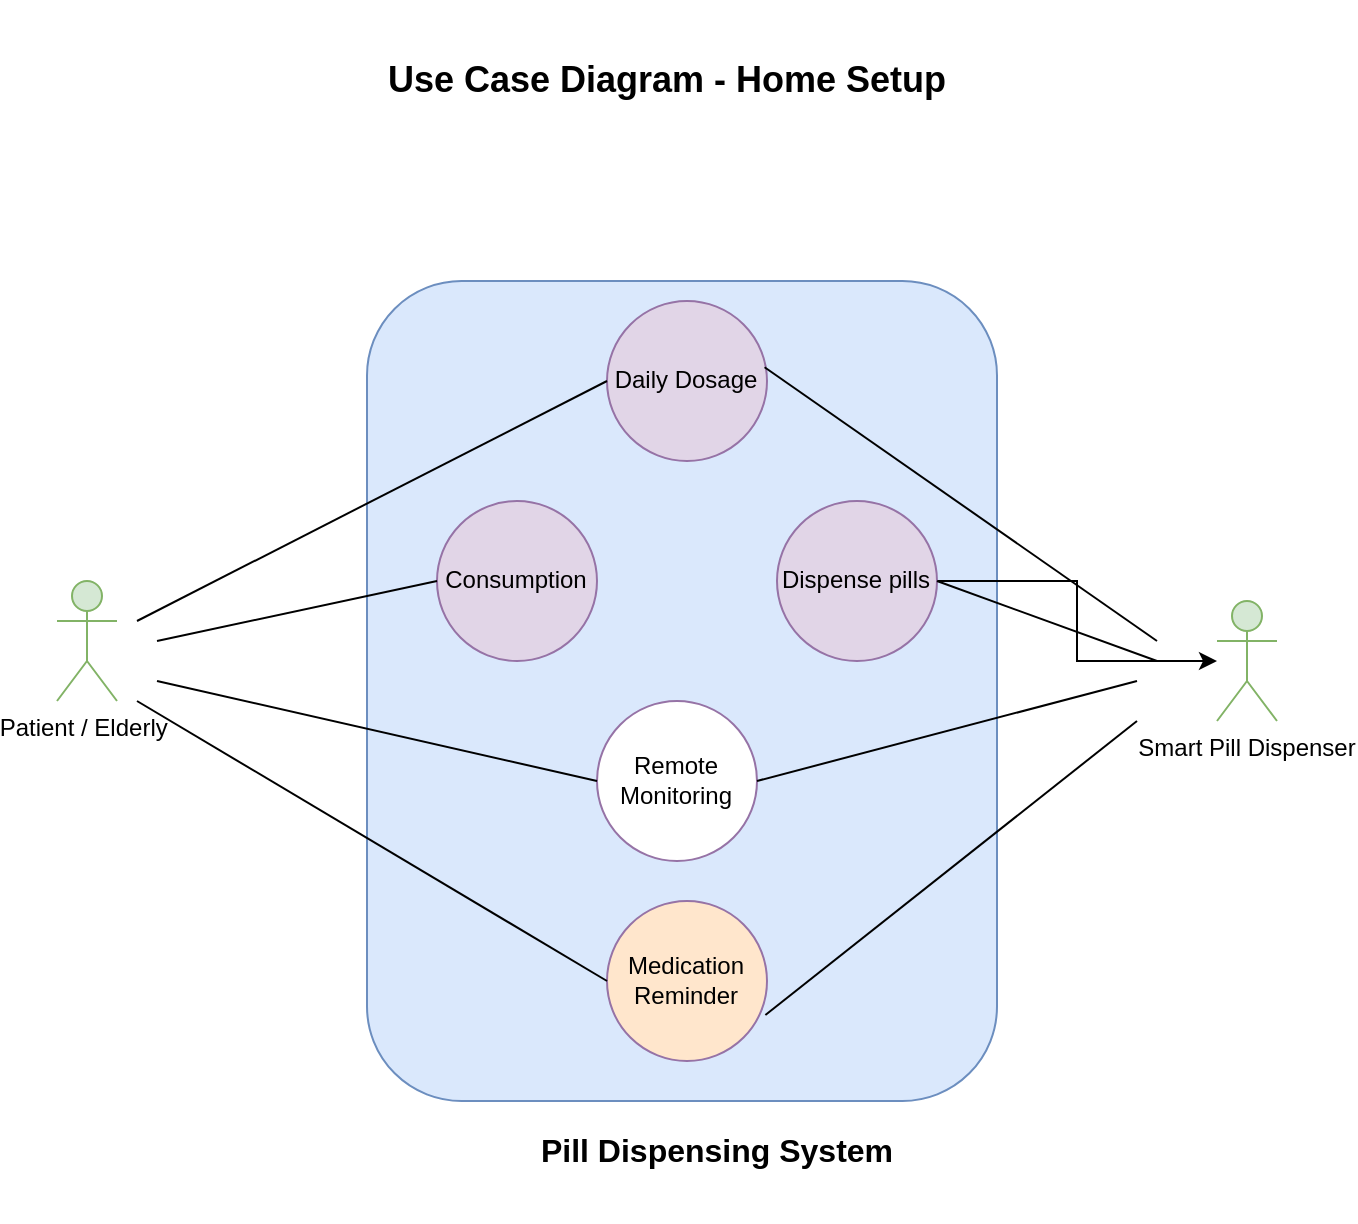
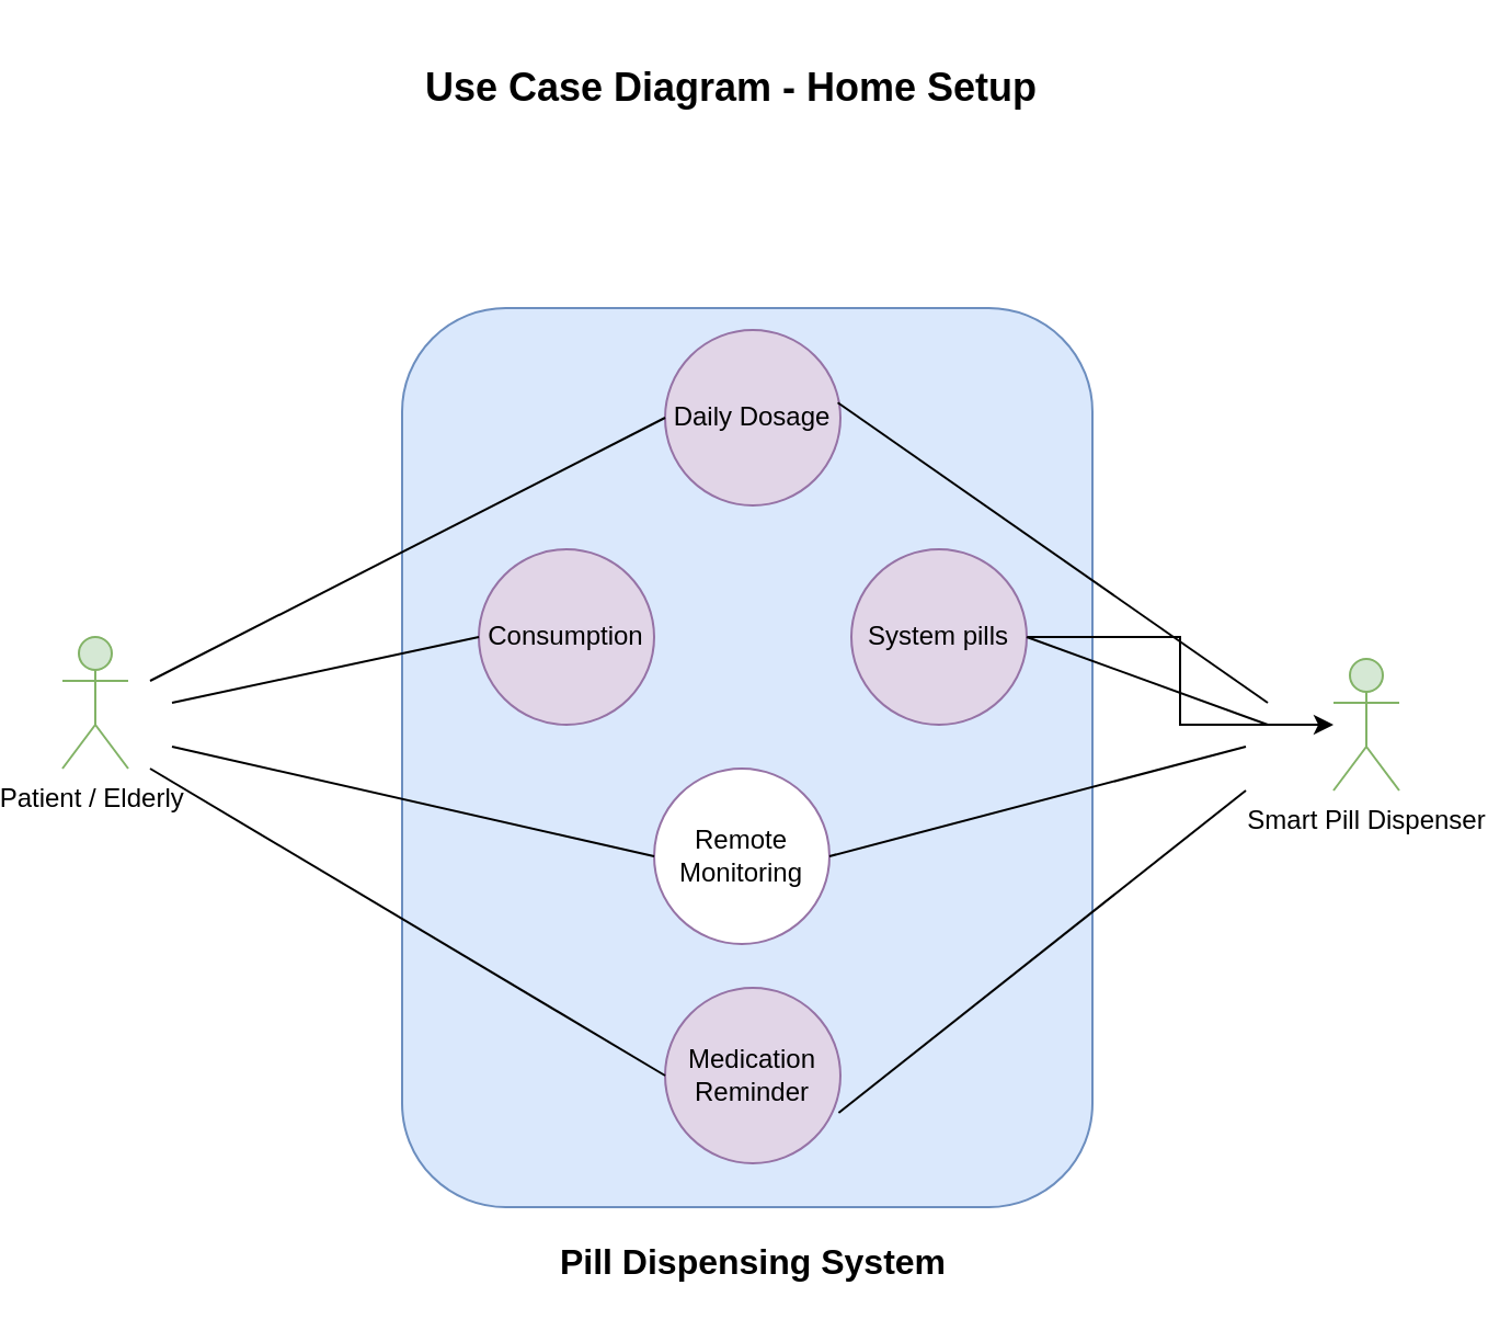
  <mxCell id="0" />
  <mxCell id="1" parent="0" />
  <mxCell id="2" value="Patient / Elderly&amp;nbsp;" style="shape=umlActor;html=1;verticalLabelPosition=bottom;verticalAlign=top;align=center;fillColor=#d5e8d4;strokeColor=#82b366;" vertex="1" parent="1"><mxGeometry x="20" y="290" width="30" height="60" as="geometry" /></mxCell>
  <mxCell id="3" value="" style="rounded=1;whiteSpace=wrap;html=1;fillColor=#dae8fc;rotation=90;strokeColor=#6c8ebf;" vertex="1" parent="1"><mxGeometry x="127.5" y="187.5" width="410" height="315" as="geometry" /></mxCell>
- <mxCell id="4" value="Medication Reminder" style="ellipse;whiteSpace=wrap;html=1;aspect=fixed;fillColor=#ffe6cc;strokeColor=#9673a6;" vertex="1" parent="1"><mxGeometry x="295" y="450" width="80" height="80" as="geometry" /></mxCell>
+ <mxCell id="4" value="Medication Reminder" style="ellipse;whiteSpace=wrap;html=1;aspect=fixed;fillColor=#e1d5e7;strokeColor=#9673a6;" vertex="1" parent="1"><mxGeometry x="295" y="450" width="80" height="80" as="geometry" /></mxCell>
  <mxCell id="5" value="Daily Dosage" style="ellipse;whiteSpace=wrap;html=1;aspect=fixed;fillColor=#e1d5e7;strokeColor=#9673a6;" vertex="1" parent="1"><mxGeometry x="295" y="150" width="80" height="80" as="geometry" /></mxCell>
  <mxCell id="6" style="edgeStyle=orthogonalEdgeStyle;rounded=0;orthogonalLoop=1;jettySize=auto;html=1;" edge="1" parent="1" source="7" target="10"><mxGeometry relative="1" as="geometry" /></mxCell>
- <mxCell id="7" value="Dispense pills" style="ellipse;whiteSpace=wrap;html=1;aspect=fixed;fillColor=#e1d5e7;strokeColor=#9673a6;" vertex="1" parent="1"><mxGeometry x="380" y="250" width="80" height="80" as="geometry" /></mxCell>
+ <mxCell id="7" value="System pills" style="ellipse;whiteSpace=wrap;html=1;aspect=fixed;fillColor=#e1d5e7;strokeColor=#9673a6;" vertex="1" parent="1"><mxGeometry x="380" y="250" width="80" height="80" as="geometry" /></mxCell>
  <mxCell id="8" value="Consumption" style="ellipse;whiteSpace=wrap;html=1;aspect=fixed;fillColor=#e1d5e7;strokeColor=#9673a6;" vertex="1" parent="1"><mxGeometry x="210" y="250" width="80" height="80" as="geometry" /></mxCell>
  <mxCell id="9" value="Remote Monitoring" style="ellipse;whiteSpace=wrap;html=1;aspect=fixed;fillColor=#ffffff;strokeColor=#9673a6;" vertex="1" parent="1"><mxGeometry x="290" y="350" width="80" height="80" as="geometry" /></mxCell>
  <mxCell id="10" value="Smart Pill Dispenser" style="shape=umlActor;html=1;verticalLabelPosition=bottom;verticalAlign=top;align=center;fillColor=#d5e8d4;strokeColor=#82b366;" vertex="1" parent="1"><mxGeometry x="600" y="300" width="30" height="60" as="geometry" /></mxCell>
  <mxCell id="11" value="" style="endArrow=none;html=1;rounded=0;entryX=0;entryY=0.5;entryDx=0;entryDy=0;" edge="1" parent="1" target="4"><mxGeometry width="50" height="50" relative="1" as="geometry"><mxPoint x="60" y="350" as="sourcePoint" /><mxPoint x="210" y="330" as="targetPoint" /></mxGeometry></mxCell>
  <mxCell id="12" value="" style="endArrow=none;html=1;rounded=0;entryX=0;entryY=0.5;entryDx=0;entryDy=0;" edge="1" parent="1" target="5"><mxGeometry width="50" height="50" relative="1" as="geometry"><mxPoint x="60" y="310" as="sourcePoint" /><mxPoint x="100" y="260" as="targetPoint" /></mxGeometry></mxCell>
  <mxCell id="13" value="" style="endArrow=none;html=1;rounded=0;" edge="1" parent="1"><mxGeometry width="50" height="50" relative="1" as="geometry"><mxPoint x="70" y="320" as="sourcePoint" /><mxPoint x="210" y="290" as="targetPoint" /></mxGeometry></mxCell>
  <mxCell id="14" value="" style="endArrow=none;html=1;rounded=0;" edge="1" parent="1"><mxGeometry width="50" height="50" relative="1" as="geometry"><mxPoint x="70" y="340" as="sourcePoint" /><mxPoint x="290" y="390" as="targetPoint" /></mxGeometry></mxCell>
  <mxCell id="15" value="" style="endArrow=none;html=1;rounded=0;" edge="1" parent="1"><mxGeometry width="50" height="50" relative="1" as="geometry"><mxPoint x="460" y="290" as="sourcePoint" /><mxPoint x="570" y="330" as="targetPoint" /></mxGeometry></mxCell>
  <mxCell id="16" value="" style="endArrow=none;html=1;rounded=0;" edge="1" parent="1"><mxGeometry width="50" height="50" relative="1" as="geometry"><mxPoint x="370" y="390" as="sourcePoint" /><mxPoint x="560" y="340" as="targetPoint" /></mxGeometry></mxCell>
  <mxCell id="17" value="" style="endArrow=none;html=1;rounded=0;exitX=0.985;exitY=0.414;exitDx=0;exitDy=0;exitPerimeter=0;" edge="1" parent="1" source="5"><mxGeometry width="50" height="50" relative="1" as="geometry"><mxPoint x="380" y="190" as="sourcePoint" /><mxPoint x="570" y="320" as="targetPoint" /></mxGeometry></mxCell>
  <mxCell id="18" value="" style="endArrow=none;html=1;rounded=0;exitX=0.99;exitY=0.712;exitDx=0;exitDy=0;exitPerimeter=0;" edge="1" parent="1" source="4"><mxGeometry width="50" height="50" relative="1" as="geometry"><mxPoint x="380" y="500" as="sourcePoint" /><mxPoint x="560" y="360" as="targetPoint" /></mxGeometry></mxCell>
- <mxCell id="19" value="&lt;font style=&quot;font-size: 16px;&quot;&gt;&lt;b&gt;Pill Dispensing System&lt;/b&gt;&lt;/font&gt;" style="text;html=1;align=center;verticalAlign=middle;resizable=0;points=[];autosize=1;strokeColor=none;fillColor=none;" vertex="1" parent="1"><mxGeometry x="250" y="560" width="200" height="30" as="geometry" /></mxCell>
+ <mxCell id="19" value="&lt;font style=&quot;font-size: 16px;&quot;&gt;&lt;b&gt;Pill Dispensing System&lt;/b&gt;&lt;/font&gt;" style="text;html=1;align=center;verticalAlign=middle;resizable=0;points=[];autosize=1;strokeColor=none;fillColor=none;" vertex="1" parent="1"><mxGeometry x="235" y="560" width="200" height="30" as="geometry" /></mxCell>
  <mxCell id="20" value="&lt;b&gt;&lt;font style=&quot;font-size: 18px;&quot;&gt;Use Case Diagram - Home Setup&lt;/font&gt;&lt;/b&gt;" style="text;html=1;align=center;verticalAlign=middle;resizable=0;points=[];autosize=1;strokeColor=none;fillColor=none;" vertex="1" parent="1"><mxGeometry x="175" y="20" width="300" height="40" as="geometry" /></mxCell>
